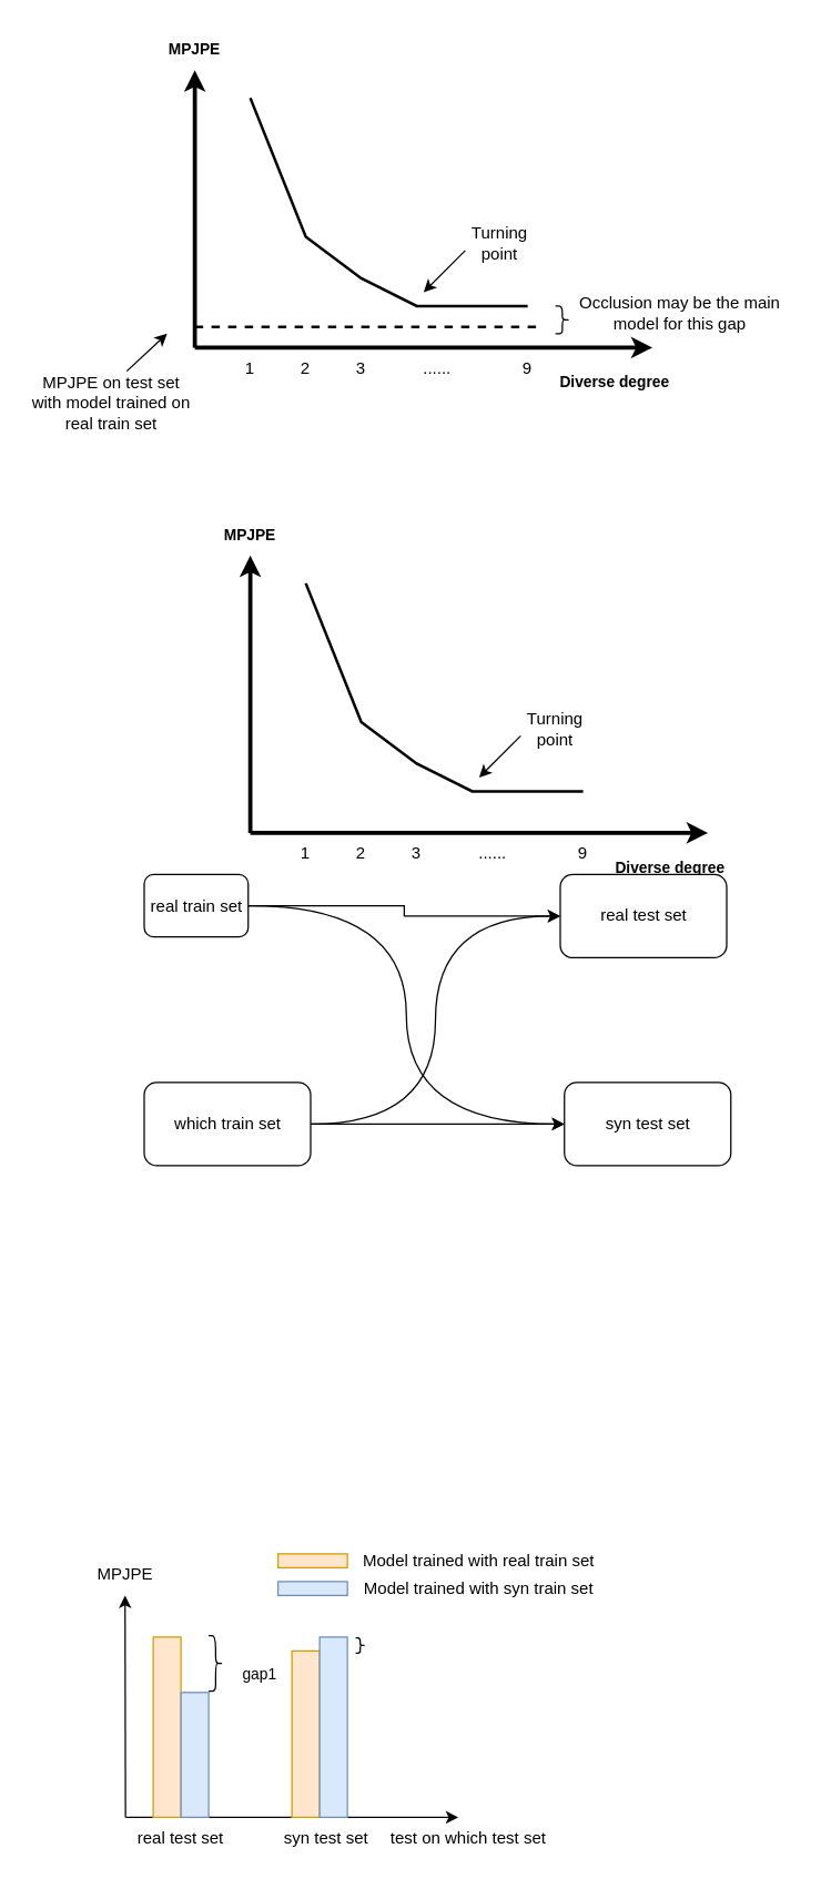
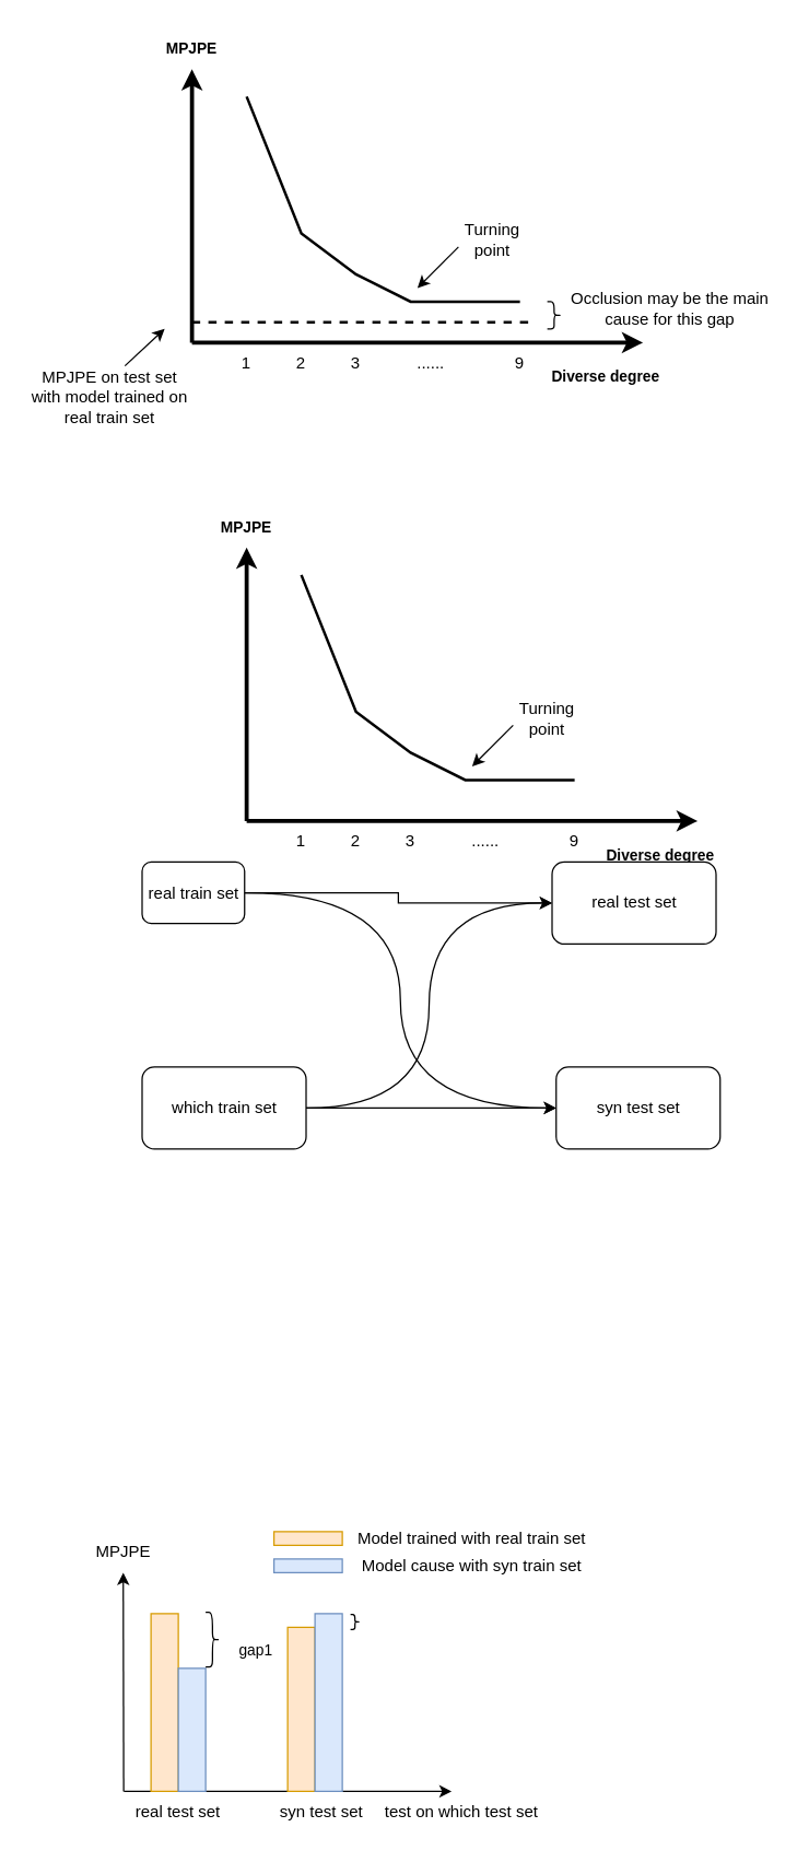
  <mxCell id="0" />
  <mxCell id="1" parent="0" />
  <mxCell id="2" value="" style="endArrow=classic;html=1;rounded=0;strokeWidth=3;" edge="1" parent="1"><mxGeometry width="50" height="50" relative="1" as="geometry"><mxPoint x="140" y="250" as="sourcePoint" /><mxPoint x="140" y="50" as="targetPoint" /></mxGeometry></mxCell>
  <mxCell id="3" value="" style="endArrow=classic;html=1;rounded=0;strokeWidth=3;" edge="1" parent="1"><mxGeometry width="50" height="50" relative="1" as="geometry"><mxPoint x="140" y="250" as="sourcePoint" /><mxPoint x="470" y="250" as="targetPoint" /></mxGeometry></mxCell>
  <mxCell id="4" value="&lt;font style=&quot;font-size: 11px;&quot;&gt;&lt;b&gt;MPJPE&lt;/b&gt;&lt;/font&gt;" style="text;html=1;strokeColor=none;fillColor=none;align=center;verticalAlign=middle;whiteSpace=wrap;rounded=0;" vertex="1" parent="1"><mxGeometry x="110" y="20" width="60" height="30" as="geometry" /></mxCell>
  <mxCell id="5" value="&lt;span style=&quot;font-size: 11px;&quot;&gt;&lt;b&gt;Diverse degree&lt;/b&gt;&lt;/span&gt;" style="text;html=1;strokeColor=none;fillColor=none;align=center;verticalAlign=middle;whiteSpace=wrap;rounded=0;" vertex="1" parent="1"><mxGeometry x="393" y="260" width="100" height="30" as="geometry" /></mxCell>
  <mxCell id="6" value="" style="endArrow=none;html=1;rounded=0;strokeWidth=2;" edge="1" parent="1"><mxGeometry width="50" height="50" relative="1" as="geometry"><mxPoint x="380" y="220" as="sourcePoint" /><mxPoint x="180" y="70" as="targetPoint" /><Array as="points"><mxPoint x="300" y="220" /><mxPoint x="260" y="200" /><mxPoint x="220" y="170" /></Array></mxGeometry></mxCell>
  <mxCell id="7" value="1" style="text;html=1;strokeColor=none;fillColor=none;align=center;verticalAlign=middle;whiteSpace=wrap;rounded=0;" vertex="1" parent="1"><mxGeometry x="170" y="250" width="20" height="30" as="geometry" /></mxCell>
  <mxCell id="8" value="2" style="text;html=1;strokeColor=none;fillColor=none;align=center;verticalAlign=middle;whiteSpace=wrap;rounded=0;" vertex="1" parent="1"><mxGeometry x="210" y="250" width="20" height="30" as="geometry" /></mxCell>
  <mxCell id="9" value="3" style="text;html=1;strokeColor=none;fillColor=none;align=center;verticalAlign=middle;whiteSpace=wrap;rounded=0;" vertex="1" parent="1"><mxGeometry x="250" y="250" width="20" height="30" as="geometry" /></mxCell>
  <mxCell id="10" value="......" style="text;html=1;strokeColor=none;fillColor=none;align=center;verticalAlign=middle;whiteSpace=wrap;rounded=0;" vertex="1" parent="1"><mxGeometry x="300" y="250" width="30" height="30" as="geometry" /></mxCell>
  <mxCell id="11" value="9" style="text;html=1;strokeColor=none;fillColor=none;align=center;verticalAlign=middle;whiteSpace=wrap;rounded=0;" vertex="1" parent="1"><mxGeometry x="370" y="250" width="20" height="30" as="geometry" /></mxCell>
  <mxCell id="12" value="" style="endArrow=classic;html=1;rounded=0;" edge="1" parent="1"><mxGeometry width="50" height="50" relative="1" as="geometry"><mxPoint x="335" y="180" as="sourcePoint" /><mxPoint x="305" y="210" as="targetPoint" /></mxGeometry></mxCell>
  <mxCell id="13" value="Turning point" style="text;html=1;strokeColor=none;fillColor=none;align=center;verticalAlign=middle;whiteSpace=wrap;rounded=0;" vertex="1" parent="1"><mxGeometry x="330" y="160" width="60" height="30" as="geometry" /></mxCell>
  <mxCell id="14" value="" style="endArrow=none;dashed=1;html=1;rounded=0;strokeWidth=2;" edge="1" parent="1"><mxGeometry width="50" height="50" relative="1" as="geometry"><mxPoint x="140" y="235" as="sourcePoint" /><mxPoint x="390" y="235" as="targetPoint" /></mxGeometry></mxCell>
  <mxCell id="15" value="" style="endArrow=classic;html=1;rounded=0;exitX=0.591;exitY=-0.075;exitDx=0;exitDy=0;exitPerimeter=0;" edge="1" parent="1" source="16"><mxGeometry width="50" height="50" relative="1" as="geometry"><mxPoint x="90" y="260" as="sourcePoint" /><mxPoint x="120" y="240" as="targetPoint" /></mxGeometry></mxCell>
  <mxCell id="16" value="MPJPE on test set with model trained on real train set" style="text;html=1;strokeColor=none;fillColor=none;align=center;verticalAlign=middle;whiteSpace=wrap;rounded=0;" vertex="1" parent="1"><mxGeometry x="20" y="270" width="120" height="40" as="geometry" /></mxCell>
  <mxCell id="17" value="" style="shape=curlyBracket;whiteSpace=wrap;html=1;rounded=1;flipH=1;labelPosition=right;verticalLabelPosition=middle;align=left;verticalAlign=middle;" vertex="1" parent="1"><mxGeometry x="400" y="220" width="10" height="20" as="geometry" /></mxCell>
- <mxCell id="18" value="Occlusion may be the main model for this gap" style="text;html=1;strokeColor=none;fillColor=none;align=center;verticalAlign=middle;whiteSpace=wrap;rounded=0;" vertex="1" parent="1"><mxGeometry x="410" y="210" width="160" height="30" as="geometry" /></mxCell>
+ <mxCell id="18" value="Occlusion may be the main cause for this gap" style="text;html=1;strokeColor=none;fillColor=none;align=center;verticalAlign=middle;whiteSpace=wrap;rounded=0;" vertex="1" parent="1"><mxGeometry x="410" y="210" width="160" height="30" as="geometry" /></mxCell>
  <mxCell id="19" value="" style="endArrow=classic;html=1;rounded=0;strokeWidth=3;" edge="1" parent="1"><mxGeometry width="50" height="50" relative="1" as="geometry"><mxPoint x="180" y="600" as="sourcePoint" /><mxPoint x="180" y="400" as="targetPoint" /></mxGeometry></mxCell>
  <mxCell id="20" value="" style="endArrow=classic;html=1;rounded=0;strokeWidth=3;" edge="1" parent="1"><mxGeometry width="50" height="50" relative="1" as="geometry"><mxPoint x="180" y="600" as="sourcePoint" /><mxPoint x="510" y="600" as="targetPoint" /></mxGeometry></mxCell>
  <mxCell id="21" value="&lt;font style=&quot;font-size: 11px;&quot;&gt;&lt;b&gt;MPJPE&lt;/b&gt;&lt;/font&gt;" style="text;html=1;strokeColor=none;fillColor=none;align=center;verticalAlign=middle;whiteSpace=wrap;rounded=0;" vertex="1" parent="1"><mxGeometry x="150" y="370" width="60" height="30" as="geometry" /></mxCell>
  <mxCell id="22" value="&lt;span style=&quot;font-size: 11px;&quot;&gt;&lt;b&gt;Diverse degree&lt;/b&gt;&lt;/span&gt;" style="text;html=1;strokeColor=none;fillColor=none;align=center;verticalAlign=middle;whiteSpace=wrap;rounded=0;" vertex="1" parent="1"><mxGeometry x="433" y="610" width="100" height="30" as="geometry" /></mxCell>
  <mxCell id="23" value="" style="endArrow=none;html=1;rounded=0;strokeWidth=2;" edge="1" parent="1"><mxGeometry width="50" height="50" relative="1" as="geometry"><mxPoint x="420" y="570" as="sourcePoint" /><mxPoint x="220" y="420" as="targetPoint" /><Array as="points"><mxPoint x="340" y="570" /><mxPoint x="300" y="550" /><mxPoint x="260" y="520" /></Array></mxGeometry></mxCell>
  <mxCell id="24" value="1" style="text;html=1;strokeColor=none;fillColor=none;align=center;verticalAlign=middle;whiteSpace=wrap;rounded=0;" vertex="1" parent="1"><mxGeometry x="210" y="600" width="20" height="30" as="geometry" /></mxCell>
  <mxCell id="25" value="2" style="text;html=1;strokeColor=none;fillColor=none;align=center;verticalAlign=middle;whiteSpace=wrap;rounded=0;" vertex="1" parent="1"><mxGeometry x="250" y="600" width="20" height="30" as="geometry" /></mxCell>
  <mxCell id="26" value="3" style="text;html=1;strokeColor=none;fillColor=none;align=center;verticalAlign=middle;whiteSpace=wrap;rounded=0;" vertex="1" parent="1"><mxGeometry x="290" y="600" width="20" height="30" as="geometry" /></mxCell>
  <mxCell id="27" value="......" style="text;html=1;strokeColor=none;fillColor=none;align=center;verticalAlign=middle;whiteSpace=wrap;rounded=0;" vertex="1" parent="1"><mxGeometry x="340" y="600" width="30" height="30" as="geometry" /></mxCell>
  <mxCell id="28" value="9" style="text;html=1;strokeColor=none;fillColor=none;align=center;verticalAlign=middle;whiteSpace=wrap;rounded=0;" vertex="1" parent="1"><mxGeometry x="410" y="600" width="20" height="30" as="geometry" /></mxCell>
  <mxCell id="29" value="" style="endArrow=classic;html=1;rounded=0;" edge="1" parent="1"><mxGeometry width="50" height="50" relative="1" as="geometry"><mxPoint x="375" y="530" as="sourcePoint" /><mxPoint x="345" y="560" as="targetPoint" /></mxGeometry></mxCell>
  <mxCell id="30" value="Turning point" style="text;html=1;strokeColor=none;fillColor=none;align=center;verticalAlign=middle;whiteSpace=wrap;rounded=0;" vertex="1" parent="1"><mxGeometry x="370" y="510" width="60" height="30" as="geometry" /></mxCell>
  <mxCell id="31" style="edgeStyle=orthogonalEdgeStyle;rounded=0;orthogonalLoop=1;jettySize=auto;html=1;" edge="1" parent="1" source="33" target="37"><mxGeometry relative="1" as="geometry" /></mxCell>
  <mxCell id="32" style="edgeStyle=orthogonalEdgeStyle;rounded=0;orthogonalLoop=1;jettySize=auto;html=1;exitX=1;exitY=0.5;exitDx=0;exitDy=0;entryX=0;entryY=0.5;entryDx=0;entryDy=0;curved=1;" edge="1" parent="1" source="33" target="38"><mxGeometry relative="1" as="geometry" /></mxCell>
  <mxCell id="33" value="real train set" style="rounded=1;whiteSpace=wrap;html=1;" vertex="1" parent="1"><mxGeometry x="103.5" y="630" width="75" height="45" as="geometry" /></mxCell>
  <mxCell id="34" style="edgeStyle=orthogonalEdgeStyle;rounded=0;orthogonalLoop=1;jettySize=auto;html=1;entryX=0;entryY=0.5;entryDx=0;entryDy=0;curved=1;" edge="1" parent="1" source="36" target="37"><mxGeometry relative="1" as="geometry" /></mxCell>
  <mxCell id="35" style="edgeStyle=orthogonalEdgeStyle;rounded=0;orthogonalLoop=1;jettySize=auto;html=1;" edge="1" parent="1" source="36" target="38"><mxGeometry relative="1" as="geometry" /></mxCell>
  <mxCell id="36" value="which train set" style="rounded=1;whiteSpace=wrap;html=1;" vertex="1" parent="1"><mxGeometry x="103.5" y="780" width="120" height="60" as="geometry" /></mxCell>
  <mxCell id="37" value="real test set" style="rounded=1;whiteSpace=wrap;html=1;" vertex="1" parent="1"><mxGeometry x="403.5" y="630" width="120" height="60" as="geometry" /></mxCell>
  <mxCell id="38" value="syn test set" style="rounded=1;whiteSpace=wrap;html=1;" vertex="1" parent="1"><mxGeometry x="406.5" y="780" width="120" height="60" as="geometry" /></mxCell>
  <mxCell id="39" value="" style="endArrow=classic;html=1;rounded=0;" edge="1" parent="1"><mxGeometry width="50" height="50" relative="1" as="geometry"><mxPoint x="90" y="1310" as="sourcePoint" /><mxPoint x="89.69" y="1150" as="targetPoint" /></mxGeometry></mxCell>
  <mxCell id="40" value="" style="endArrow=classic;html=1;rounded=0;" edge="1" parent="1"><mxGeometry width="50" height="50" relative="1" as="geometry"><mxPoint x="90.16" y="1310" as="sourcePoint" /><mxPoint x="330" y="1310" as="targetPoint" /></mxGeometry></mxCell>
  <mxCell id="41" value="" style="rounded=0;whiteSpace=wrap;html=1;fillColor=#ffe6cc;strokeColor=#d79b00;" vertex="1" parent="1"><mxGeometry x="110" y="1180" width="20" height="130" as="geometry" /></mxCell>
  <mxCell id="42" value="MPJPE" style="text;html=1;strokeColor=none;fillColor=none;align=center;verticalAlign=middle;whiteSpace=wrap;rounded=0;" vertex="1" parent="1"><mxGeometry x="60" y="1120" width="60" height="30" as="geometry" /></mxCell>
  <mxCell id="43" value="" style="rounded=0;whiteSpace=wrap;html=1;fillColor=#dae8fc;strokeColor=#6c8ebf;" vertex="1" parent="1"><mxGeometry x="130" y="1220" width="20" height="90" as="geometry" /></mxCell>
  <mxCell id="44" value="" style="rounded=0;whiteSpace=wrap;html=1;fillColor=#ffe6cc;strokeColor=#d79b00;" vertex="1" parent="1"><mxGeometry x="210" y="1190" width="20" height="120" as="geometry" /></mxCell>
  <mxCell id="45" value="" style="rounded=0;whiteSpace=wrap;html=1;fillColor=#dae8fc;strokeColor=#6c8ebf;" vertex="1" parent="1"><mxGeometry x="230" y="1180" width="20" height="130" as="geometry" /></mxCell>
  <mxCell id="46" value="real test set" style="text;html=1;strokeColor=none;fillColor=none;align=center;verticalAlign=middle;whiteSpace=wrap;rounded=0;" vertex="1" parent="1"><mxGeometry x="85" y="1310" width="90" height="30" as="geometry" /></mxCell>
  <mxCell id="47" value="syn test set" style="text;html=1;strokeColor=none;fillColor=none;align=center;verticalAlign=middle;whiteSpace=wrap;rounded=0;" vertex="1" parent="1"><mxGeometry x="190" y="1310" width="90" height="30" as="geometry" /></mxCell>
  <mxCell id="48" value="" style="rounded=0;whiteSpace=wrap;html=1;fillColor=#ffe6cc;strokeColor=#d79b00;" vertex="1" parent="1"><mxGeometry x="200" y="1120" width="50" height="10" as="geometry" /></mxCell>
  <mxCell id="49" value="" style="rounded=0;whiteSpace=wrap;html=1;fillColor=#dae8fc;strokeColor=#6c8ebf;" vertex="1" parent="1"><mxGeometry x="200" y="1140" width="50" height="10" as="geometry" /></mxCell>
  <mxCell id="50" value="test on which test set" style="text;html=1;strokeColor=none;fillColor=none;align=center;verticalAlign=middle;whiteSpace=wrap;rounded=0;" vertex="1" parent="1"><mxGeometry x="273.5" y="1310" width="126.5" height="30" as="geometry" /></mxCell>
  <mxCell id="51" value="Model trained with real train set" style="text;html=1;strokeColor=none;fillColor=none;align=center;verticalAlign=middle;whiteSpace=wrap;rounded=0;" vertex="1" parent="1"><mxGeometry x="250" y="1110" width="190" height="30" as="geometry" /></mxCell>
- <mxCell id="52" value="Model trained with syn train set" style="text;html=1;strokeColor=none;fillColor=none;align=center;verticalAlign=middle;whiteSpace=wrap;rounded=0;" vertex="1" parent="1"><mxGeometry x="250" y="1130" width="190" height="30" as="geometry" /></mxCell>
+ <mxCell id="52" value="Model cause with syn train set" style="text;html=1;strokeColor=none;fillColor=none;align=center;verticalAlign=middle;whiteSpace=wrap;rounded=0;" vertex="1" parent="1"><mxGeometry x="250" y="1130" width="190" height="30" as="geometry" /></mxCell>
  <mxCell id="53" value="" style="shape=curlyBracket;whiteSpace=wrap;html=1;rounded=1;flipH=1;labelPosition=right;verticalLabelPosition=middle;align=left;verticalAlign=middle;size=0.5;" vertex="1" parent="1"><mxGeometry x="150" y="1179" width="10" height="40" as="geometry" /></mxCell>
  <mxCell id="54" value="&lt;font style=&quot;font-size: 11px;&quot;&gt;gap1&lt;/font&gt;" style="text;html=1;strokeColor=none;fillColor=none;align=center;verticalAlign=middle;whiteSpace=wrap;rounded=0;fontSize=10;" vertex="1" parent="1"><mxGeometry x="172" y="1197" width="30" height="20" as="geometry" /></mxCell>
  <mxCell id="55" value="" style="shape=curlyBracket;whiteSpace=wrap;html=1;rounded=1;flipH=1;labelPosition=right;verticalLabelPosition=middle;align=left;verticalAlign=middle;size=0.5;" vertex="1" parent="1"><mxGeometry x="256" y="1180.5" width="6.5" height="11" as="geometry" /></mxCell>
